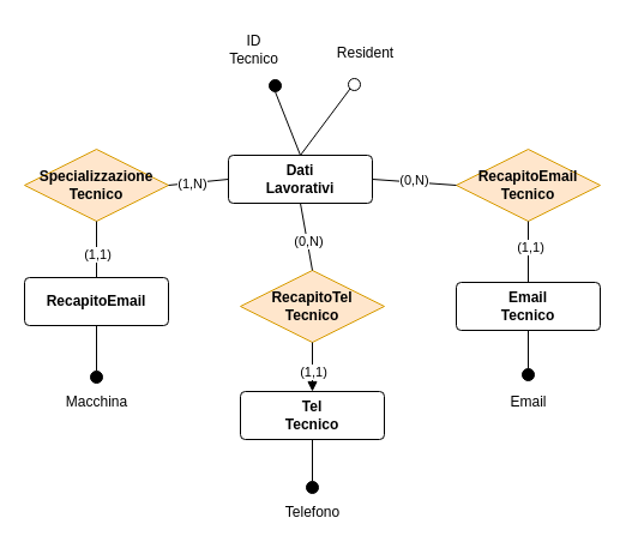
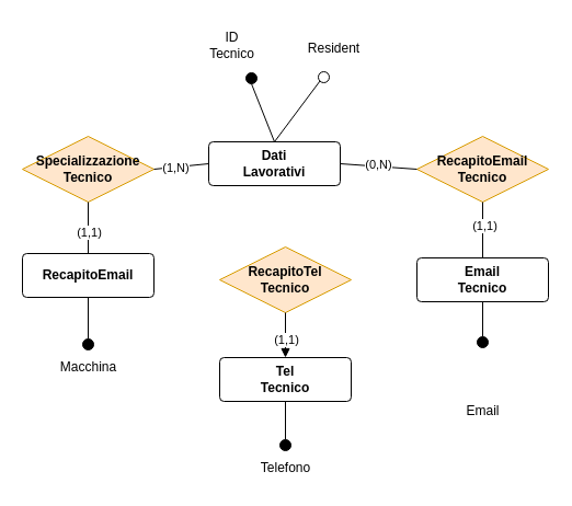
  <mxCell id="0" />
  <mxCell id="1" parent="0" />
  <mxCell id="2" value="&lt;b&gt;Dati&lt;br&gt;Lavorativi&lt;/b&gt;" style="rounded=1;arcSize=10;whiteSpace=wrap;html=1;align=center;" parent="1" vertex="1"><mxGeometry x="190" y="129" width="120" height="40" as="geometry" /></mxCell>
  <mxCell id="3" value="" style="ellipse;whiteSpace=wrap;html=1;aspect=fixed;" parent="1" vertex="1"><mxGeometry x="290" y="65" width="10" height="10" as="geometry" /></mxCell>
  <mxCell id="4" value="Resident" style="text;html=1;align=center;verticalAlign=middle;resizable=0;points=[];autosize=1;strokeColor=none;fillColor=none;" parent="1" vertex="1"><mxGeometry x="269" y="29" width="70" height="30" as="geometry" /></mxCell>
  <mxCell id="5" value="" style="ellipse;whiteSpace=wrap;html=1;aspect=fixed;fillColor=#000000;" parent="1" vertex="1"><mxGeometry x="224" y="66" width="10" height="10" as="geometry" /></mxCell>
  <mxCell id="6" value="ID&lt;br&gt;Tecnico" style="text;html=1;align=center;verticalAlign=middle;resizable=0;points=[];autosize=1;strokeColor=none;fillColor=none;" parent="1" vertex="1"><mxGeometry x="181" y="20" width="59" height="41" as="geometry" /></mxCell>
  <mxCell id="7" value="&lt;b&gt;RecapitoTel&lt;br&gt;Tecnico&lt;/b&gt;" style="shape=rhombus;perimeter=rhombusPerimeter;whiteSpace=wrap;html=1;align=center;fillColor=#ffe6cc;strokeColor=#d79b00;" parent="1" vertex="1"><mxGeometry x="200" y="225" width="120" height="60" as="geometry" /></mxCell>
  <mxCell id="8" value="" style="endArrow=none;html=1;rounded=0;entryX=0.5;entryY=1;entryDx=0;entryDy=0;exitX=0.5;exitY=0;exitDx=0;exitDy=0;" parent="1" source="2" target="5" edge="1"><mxGeometry width="50" height="50" relative="1" as="geometry"><mxPoint x="224" y="155" as="sourcePoint" /><mxPoint x="274" y="105" as="targetPoint" /></mxGeometry></mxCell>
  <mxCell id="9" value="" style="endArrow=none;html=1;rounded=0;entryX=0;entryY=1;entryDx=0;entryDy=0;exitX=0.5;exitY=0;exitDx=0;exitDy=0;" parent="1" source="2" target="3" edge="1"><mxGeometry width="50" height="50" relative="1" as="geometry"><mxPoint x="270" y="144" as="sourcePoint" /><mxPoint x="239" y="86" as="targetPoint" /></mxGeometry></mxCell>
  <mxCell id="10" value="&lt;b&gt;RecapitoEmail&lt;br&gt;Tecnico&lt;/b&gt;" style="shape=rhombus;perimeter=rhombusPerimeter;whiteSpace=wrap;html=1;align=center;fillColor=#ffe6cc;strokeColor=#d79b00;" parent="1" vertex="1"><mxGeometry x="380" y="124" width="120" height="60" as="geometry" /></mxCell>
  <mxCell id="11" value="&lt;b&gt;Specializzazione&lt;br&gt;Tecnico&lt;br&gt;&lt;/b&gt;" style="shape=rhombus;perimeter=rhombusPerimeter;whiteSpace=wrap;html=1;align=center;fillColor=#ffe6cc;strokeColor=#d79b00;" parent="1" vertex="1"><mxGeometry x="20" y="124" width="120" height="60" as="geometry" /></mxCell>
  <mxCell id="12" value="&lt;b&gt;RecapitoEmail&lt;br&gt;&lt;/b&gt;" style="rounded=1;arcSize=10;whiteSpace=wrap;html=1;align=center;" parent="1" vertex="1"><mxGeometry x="20" y="231" width="120" height="40" as="geometry" /></mxCell>
  <mxCell id="13" value="&lt;b&gt;Tel&lt;br&gt;Tecnico&lt;br&gt;&lt;/b&gt;" style="rounded=1;arcSize=10;whiteSpace=wrap;html=1;align=center;" parent="1" vertex="1"><mxGeometry x="200" y="326" width="120" height="40" as="geometry" /></mxCell>
  <mxCell id="14" value="&lt;b&gt;Email&lt;br&gt;Tecnico&lt;br&gt;&lt;/b&gt;" style="rounded=1;arcSize=10;whiteSpace=wrap;html=1;align=center;" parent="1" vertex="1"><mxGeometry x="380" y="235" width="120" height="40" as="geometry" /></mxCell>
- <mxCell id="15" value="" style="endArrow=none;html=1;rounded=0;entryX=0.5;entryY=1;entryDx=0;entryDy=0;exitX=0.5;exitY=0;exitDx=0;exitDy=0;" parent="1" source="7" target="2" edge="1"><mxGeometry width="50" height="50" relative="1" as="geometry"><mxPoint x="224" y="266" as="sourcePoint" /><mxPoint x="274" y="216" as="targetPoint" /></mxGeometry></mxCell>
- <mxCell id="16" value="(0,N)" style="edgeLabel;html=1;align=center;verticalAlign=middle;resizable=0;points=[];" parent="15" vertex="1" connectable="0"><mxGeometry x="-0.268" relative="1" as="geometry"><mxPoint y="-4" as="offset" /></mxGeometry></mxCell>
  <mxCell id="17" value="" style="endArrow=block;html=1;rounded=0;entryX=0.5;entryY=0;entryDx=0;entryDy=0;exitX=0.5;exitY=1;exitDx=0;exitDy=0;" parent="1" source="7" target="13" edge="1"><mxGeometry width="50" height="50" relative="1" as="geometry"><mxPoint x="270" y="235" as="sourcePoint" /><mxPoint x="270" y="184" as="targetPoint" /></mxGeometry></mxCell>
  <mxCell id="18" value="(1,1)" style="edgeLabel;html=1;align=center;verticalAlign=middle;resizable=0;points=[];" parent="17" vertex="1" connectable="0"><mxGeometry x="0.366" relative="1" as="geometry"><mxPoint y="-4" as="offset" /></mxGeometry></mxCell>
  <mxCell id="19" value="" style="endArrow=none;html=1;rounded=0;entryX=0.5;entryY=0;entryDx=0;entryDy=0;exitX=0.5;exitY=1;exitDx=0;exitDy=0;" parent="1" source="10" target="14" edge="1"><mxGeometry width="50" height="50" relative="1" as="geometry"><mxPoint x="270" y="295" as="sourcePoint" /><mxPoint x="270" y="336" as="targetPoint" /></mxGeometry></mxCell>
  <mxCell id="20" value="(1,1)" style="edgeLabel;html=1;align=center;verticalAlign=middle;resizable=0;points=[];" parent="19" vertex="1" connectable="0"><mxGeometry x="-0.386" y="1" relative="1" as="geometry"><mxPoint y="5" as="offset" /></mxGeometry></mxCell>
  <mxCell id="21" value="" style="endArrow=none;html=1;rounded=0;entryX=0;entryY=0.5;entryDx=0;entryDy=0;exitX=1;exitY=0.5;exitDx=0;exitDy=0;" parent="1" source="2" target="10" edge="1"><mxGeometry width="50" height="50" relative="1" as="geometry"><mxPoint x="450" y="194" as="sourcePoint" /><mxPoint x="450" y="245" as="targetPoint" /></mxGeometry></mxCell>
  <mxCell id="22" value="(0,N)" style="edgeLabel;html=1;align=center;verticalAlign=middle;resizable=0;points=[];" parent="21" vertex="1" connectable="0"><mxGeometry x="-0.511" y="2" relative="1" as="geometry"><mxPoint x="17" y="1" as="offset" /></mxGeometry></mxCell>
  <mxCell id="23" value="" style="endArrow=none;html=1;rounded=0;entryX=0;entryY=0.5;entryDx=0;entryDy=0;exitX=1;exitY=0.5;exitDx=0;exitDy=0;" parent="1" source="11" target="2" edge="1"><mxGeometry width="50" height="50" relative="1" as="geometry"><mxPoint x="330" y="164" as="sourcePoint" /><mxPoint x="390" y="164" as="targetPoint" /></mxGeometry></mxCell>
  <mxCell id="24" value="(1,N)" style="edgeLabel;html=1;align=center;verticalAlign=middle;resizable=0;points=[];" parent="23" vertex="1" connectable="0"><mxGeometry x="-0.412" relative="1" as="geometry"><mxPoint x="5" as="offset" /></mxGeometry></mxCell>
  <mxCell id="25" value="" style="endArrow=none;html=1;rounded=0;entryX=0.5;entryY=0;entryDx=0;entryDy=0;exitX=0.5;exitY=1;exitDx=0;exitDy=0;" parent="1" source="11" target="12" edge="1"><mxGeometry width="50" height="50" relative="1" as="geometry"><mxPoint x="155" y="164" as="sourcePoint" /><mxPoint x="210" y="164" as="targetPoint" /></mxGeometry></mxCell>
  <mxCell id="26" value="(1,1)" style="edgeLabel;html=1;align=center;verticalAlign=middle;resizable=0;points=[];" parent="25" vertex="1" connectable="0"><mxGeometry x="0.36" relative="1" as="geometry"><mxPoint y="-5" as="offset" /></mxGeometry></mxCell>
  <mxCell id="27" value="" style="ellipse;whiteSpace=wrap;html=1;aspect=fixed;fillColor=#000000;" parent="1" vertex="1"><mxGeometry x="75" y="309" width="10" height="10" as="geometry" /></mxCell>
  <mxCell id="28" value="" style="ellipse;whiteSpace=wrap;html=1;aspect=fixed;fillColor=#000000;" parent="1" vertex="1"><mxGeometry x="255" y="401" width="10" height="10" as="geometry" /></mxCell>
  <mxCell id="29" value="" style="ellipse;whiteSpace=wrap;html=1;aspect=fixed;fillColor=#000000;" parent="1" vertex="1"><mxGeometry x="435" y="307" width="10" height="10" as="geometry" /></mxCell>
  <mxCell id="30" value="Macchina" style="text;html=1;align=center;verticalAlign=middle;resizable=0;points=[];autosize=1;strokeColor=none;fillColor=none;" parent="1" vertex="1"><mxGeometry x="45.5" y="322" width="69" height="26" as="geometry" /></mxCell>
  <mxCell id="31" value="Telefono" style="text;html=1;align=center;verticalAlign=middle;resizable=0;points=[];autosize=1;strokeColor=none;fillColor=none;" parent="1" vertex="1"><mxGeometry x="228.5" y="414" width="63" height="26" as="geometry" /></mxCell>
- <mxCell id="32" value="Email" style="text;html=1;align=center;verticalAlign=middle;resizable=0;points=[];autosize=1;strokeColor=none;fillColor=none;" parent="1" vertex="1"><mxGeometry x="416" y="322" width="48" height="26" as="geometry" /></mxCell>
+ <mxCell id="32" value="Email" style="text;html=1;align=center;verticalAlign=middle;resizable=0;points=[];autosize=1;strokeColor=none;fillColor=none;" parent="1" vertex="1"><mxGeometry x="416" y="362" width="48" height="26" as="geometry" /></mxCell>
  <mxCell id="33" value="" style="endArrow=none;html=1;rounded=0;entryX=0.5;entryY=1;entryDx=0;entryDy=0;exitX=0.5;exitY=0;exitDx=0;exitDy=0;" parent="1" source="27" target="12" edge="1"><mxGeometry width="50" height="50" relative="1" as="geometry"><mxPoint x="224" y="273" as="sourcePoint" /><mxPoint x="274" y="223" as="targetPoint" /></mxGeometry></mxCell>
  <mxCell id="34" value="" style="endArrow=none;html=1;rounded=0;entryX=0.5;entryY=0;entryDx=0;entryDy=0;exitX=0.5;exitY=1;exitDx=0;exitDy=0;" parent="1" source="13" target="28" edge="1"><mxGeometry width="50" height="50" relative="1" as="geometry"><mxPoint x="260" y="364" as="sourcePoint" /><mxPoint x="270" y="336" as="targetPoint" /></mxGeometry></mxCell>
  <mxCell id="35" value="" style="endArrow=none;html=1;rounded=0;entryX=0.5;entryY=0;entryDx=0;entryDy=0;exitX=0.5;exitY=1;exitDx=0;exitDy=0;" parent="1" source="14" target="29" edge="1"><mxGeometry width="50" height="50" relative="1" as="geometry"><mxPoint x="450" y="194" as="sourcePoint" /><mxPoint x="450" y="245" as="targetPoint" /></mxGeometry></mxCell>
